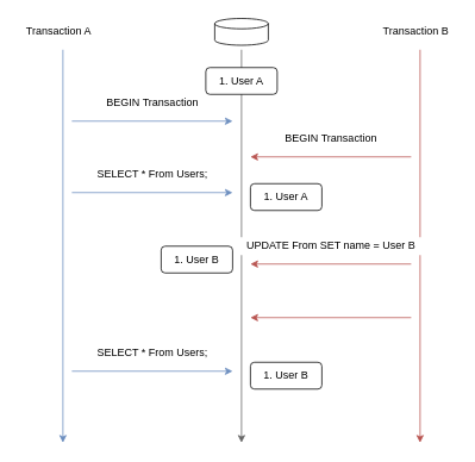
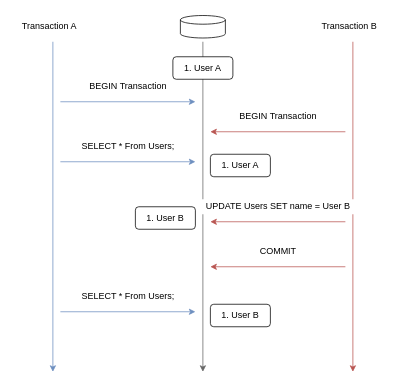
  <mxCell id="0" />
  <mxCell id="1" parent="0" />
  <mxCell id="2" value="" style="endArrow=classic;html=1;fillColor=#dae8fc;strokeColor=#6c8ebf;" parent="1" edge="1"><mxGeometry width="50" height="50" relative="1" as="geometry"><mxPoint x="70" y="55" as="sourcePoint" /><mxPoint x="70" y="495" as="targetPoint" /></mxGeometry></mxCell>
  <mxCell id="3" value="" style="endArrow=classic;html=1;fillColor=#f8cecc;strokeColor=#b85450;" parent="1" edge="1"><mxGeometry width="50" height="50" relative="1" as="geometry"><mxPoint x="470" y="55" as="sourcePoint" /><mxPoint x="470" y="495" as="targetPoint" /></mxGeometry></mxCell>
  <mxCell id="4" value="Transaction A" style="text;html=1;align=center;verticalAlign=middle;resizable=0;points=[];autosize=1;fontColor=#000000;fillColor=#FFFFFF;" parent="1" vertex="1"><mxGeometry x="20" y="25" width="90" height="20" as="geometry" /></mxCell>
  <mxCell id="5" value="Transaction B" style="text;html=1;align=center;verticalAlign=middle;resizable=0;points=[];autosize=1;fontColor=#000000;fillColor=#FFFFFF;" parent="1" vertex="1"><mxGeometry x="420" y="25" width="90" height="20" as="geometry" /></mxCell>
  <mxCell id="6" value="" style="endArrow=classic;html=1;fillColor=#f5f5f5;strokeColor=#666666;" parent="1" edge="1"><mxGeometry width="50" height="50" relative="1" as="geometry"><mxPoint x="270" y="55" as="sourcePoint" /><mxPoint x="270" y="495" as="targetPoint" /></mxGeometry></mxCell>
  <mxCell id="7" value="" style="shape=cylinder3;whiteSpace=wrap;html=1;boundedLbl=1;backgroundOutline=1;size=5.804;" parent="1" vertex="1"><mxGeometry x="240" y="20" width="60" height="30" as="geometry" /></mxCell>
  <mxCell id="8" value="1. User A" style="rounded=1;whiteSpace=wrap;html=1;" parent="1" vertex="1"><mxGeometry x="230" y="75" width="80" height="30" as="geometry" /></mxCell>
  <mxCell id="9" value="" style="endArrow=classic;html=1;fillColor=#dae8fc;strokeColor=#6c8ebf;" parent="1" edge="1"><mxGeometry width="50" height="50" relative="1" as="geometry"><mxPoint x="80" y="135" as="sourcePoint" /><mxPoint x="260" y="135" as="targetPoint" /></mxGeometry></mxCell>
  <mxCell id="10" value="BEGIN Transaction" style="text;html=1;align=center;verticalAlign=middle;resizable=0;points=[];autosize=1;fontColor=#000000;fillColor=#FFFFFF;" parent="1" vertex="1"><mxGeometry x="110" y="105" width="120" height="20" as="geometry" /></mxCell>
  <mxCell id="11" value="SELECT * From Users;" style="text;html=1;align=center;verticalAlign=middle;resizable=0;points=[];autosize=1;fontColor=#000000;fillColor=#FFFFFF;" parent="1" vertex="1"><mxGeometry x="100" y="185" width="140" height="20" as="geometry" /></mxCell>
  <mxCell id="12" value="" style="endArrow=classic;html=1;fillColor=#dae8fc;strokeColor=#6c8ebf;" parent="1" edge="1"><mxGeometry width="50" height="50" relative="1" as="geometry"><mxPoint x="80" y="215" as="sourcePoint" /><mxPoint x="260" y="215" as="targetPoint" /></mxGeometry></mxCell>
  <mxCell id="13" value="" style="endArrow=classic;html=1;fillColor=#f8cecc;strokeColor=#b85450;" parent="1" edge="1"><mxGeometry width="50" height="50" relative="1" as="geometry"><mxPoint x="460" y="175" as="sourcePoint" /><mxPoint x="280" y="175" as="targetPoint" /></mxGeometry></mxCell>
  <mxCell id="14" value="BEGIN Transaction" style="text;html=1;align=center;verticalAlign=middle;resizable=0;points=[];autosize=1;fontColor=#000000;fillColor=#FFFFFF;" parent="1" vertex="1"><mxGeometry x="310" y="145" width="120" height="20" as="geometry" /></mxCell>
  <mxCell id="15" value="" style="endArrow=classic;html=1;fillColor=#f8cecc;strokeColor=#b85450;" parent="1" edge="1"><mxGeometry width="50" height="50" relative="1" as="geometry"><mxPoint x="460" y="295" as="sourcePoint" /><mxPoint x="280" y="295" as="targetPoint" /></mxGeometry></mxCell>
- <mxCell id="16" value="UPDATE From SET name = User B" style="text;html=1;align=center;verticalAlign=middle;resizable=0;points=[];autosize=1;fontColor=#000000;fillColor=#FFFFFF;" parent="1" vertex="1"><mxGeometry x="265" y="265" width="210" height="20" as="geometry" /></mxCell>
+ <mxCell id="16" value="UPDATE Users SET name = User B" style="text;html=1;align=center;verticalAlign=middle;resizable=0;points=[];autosize=1;fontColor=#000000;fillColor=#FFFFFF;" parent="1" vertex="1"><mxGeometry x="265" y="265" width="210" height="20" as="geometry" /></mxCell>
  <mxCell id="17" value="1. User B" style="rounded=1;whiteSpace=wrap;html=1;" parent="1" vertex="1"><mxGeometry x="180" y="275" width="80" height="30" as="geometry" /></mxCell>
  <mxCell id="18" value="1. User A" style="rounded=1;whiteSpace=wrap;html=1;" parent="1" vertex="1"><mxGeometry x="280" y="205" width="80" height="30" as="geometry" /></mxCell>
  <mxCell id="19" value="" style="endArrow=classic;html=1;fillColor=#f8cecc;strokeColor=#b85450;" parent="1" edge="1"><mxGeometry width="50" height="50" relative="1" as="geometry"><mxPoint x="460" y="355" as="sourcePoint" /><mxPoint x="280" y="355" as="targetPoint" /></mxGeometry></mxCell>
+ <mxCell id="20" value="COMMIT" style="text;html=1;align=center;verticalAlign=middle;resizable=0;points=[];autosize=1;fontColor=#000000;fillColor=#FFFFFF;" parent="1" vertex="1"><mxGeometry x="340" y="325" width="60" height="20" as="geometry" /></mxCell>
  <mxCell id="21" value="SELECT * From Users;" style="text;html=1;align=center;verticalAlign=middle;resizable=0;points=[];autosize=1;fontColor=#000000;fillColor=#FFFFFF;" parent="1" vertex="1"><mxGeometry x="100" y="385" width="140" height="20" as="geometry" /></mxCell>
  <mxCell id="22" value="" style="endArrow=classic;html=1;fillColor=#dae8fc;strokeColor=#6c8ebf;" parent="1" edge="1"><mxGeometry width="50" height="50" relative="1" as="geometry"><mxPoint x="80" y="415" as="sourcePoint" /><mxPoint x="260" y="415" as="targetPoint" /></mxGeometry></mxCell>
  <mxCell id="23" value="1. User B" style="rounded=1;whiteSpace=wrap;html=1;" parent="1" vertex="1"><mxGeometry x="280" y="405" width="80" height="30" as="geometry" /></mxCell>
